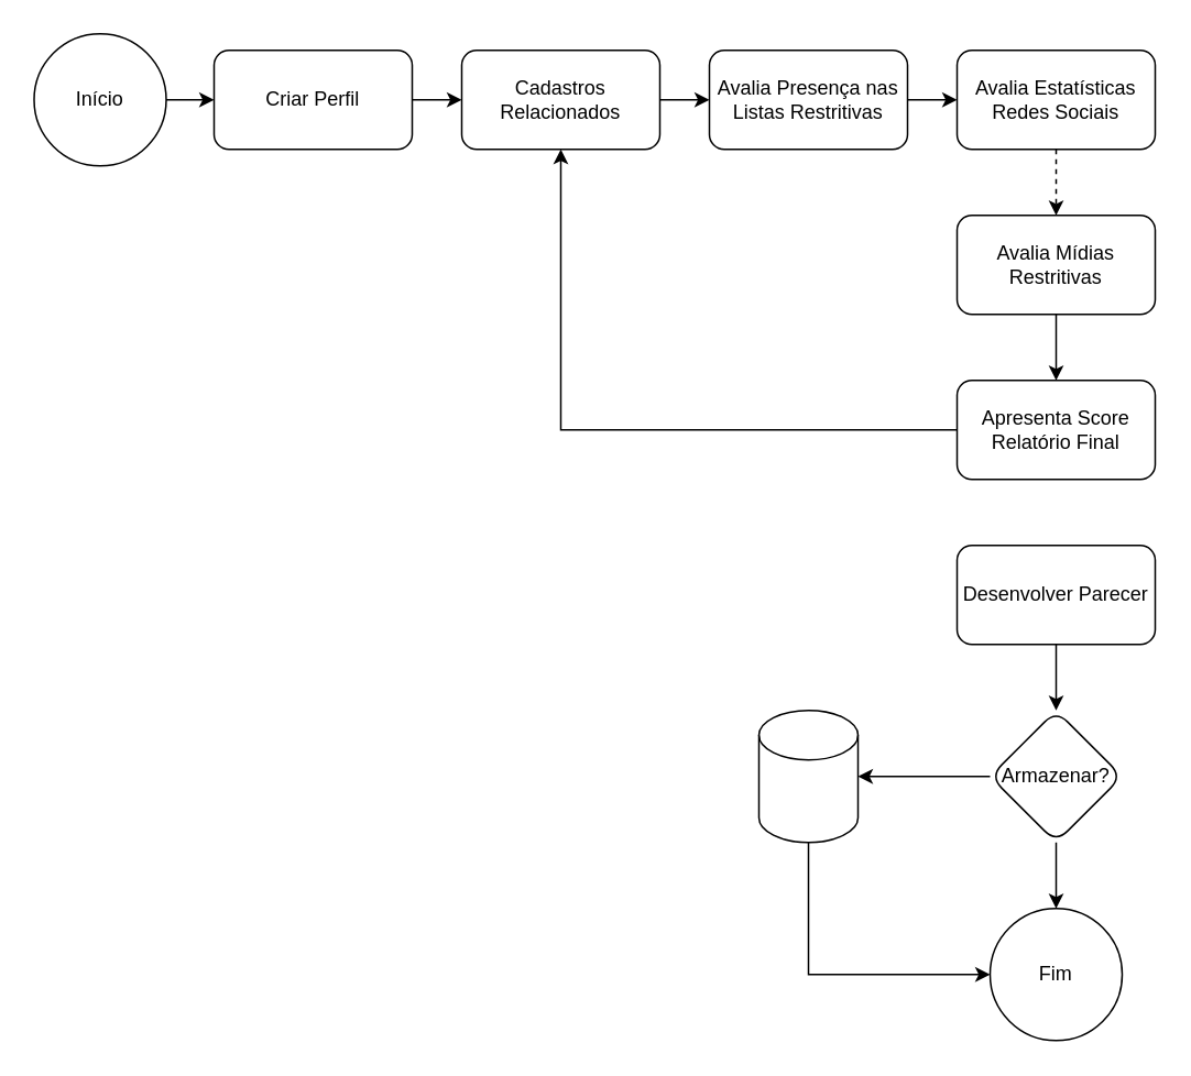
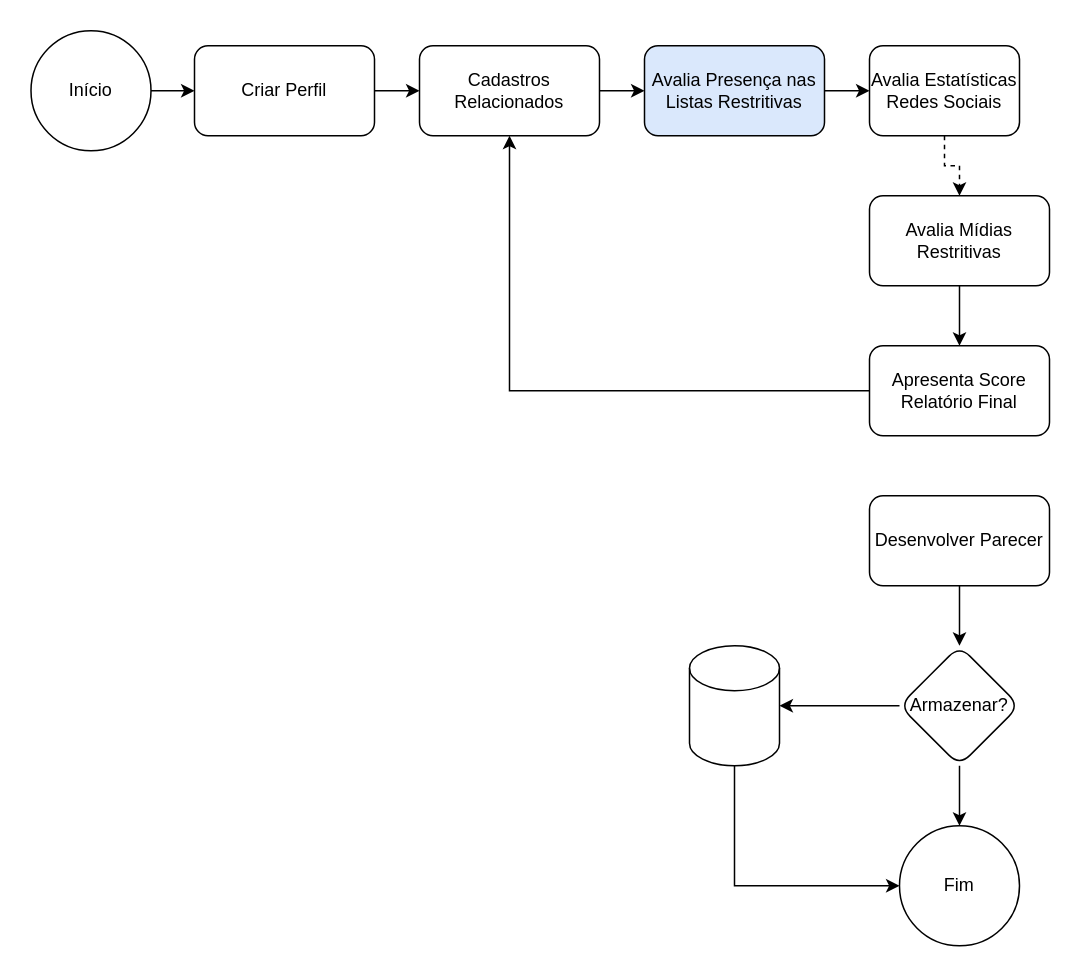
  <mxCell id="0" />
  <mxCell id="1" parent="0" />
  <mxCell id="2" value="" style="edgeStyle=orthogonalEdgeStyle;rounded=0;orthogonalLoop=1;jettySize=auto;html=1;" edge="1" parent="1" source="3" target="5"><mxGeometry relative="1" as="geometry" /></mxCell>
  <mxCell id="3" value="Criar Perfil" style="rounded=1;whiteSpace=wrap;html=1;verticalAlign=middle;" vertex="1" parent="1"><mxGeometry x="129" y="30" width="120" height="60" as="geometry" /></mxCell>
  <mxCell id="4" value="" style="edgeStyle=orthogonalEdgeStyle;rounded=0;orthogonalLoop=1;jettySize=auto;html=1;" edge="1" parent="1" source="5" target="7"><mxGeometry relative="1" as="geometry" /></mxCell>
  <mxCell id="5" value="Cadastros Relacionados" style="rounded=1;whiteSpace=wrap;html=1;verticalAlign=middle;" vertex="1" parent="1"><mxGeometry x="279" y="30" width="120" height="60" as="geometry" /></mxCell>
  <mxCell id="6" value="" style="edgeStyle=orthogonalEdgeStyle;rounded=0;orthogonalLoop=1;jettySize=auto;html=1;" edge="1" parent="1" source="7" target="9"><mxGeometry relative="1" as="geometry" /></mxCell>
- <mxCell id="7" value="Avalia Presença nas Listas Restritivas" style="rounded=1;whiteSpace=wrap;html=1;verticalAlign=middle;" vertex="1" parent="1"><mxGeometry x="429" y="30" width="120" height="60" as="geometry" /></mxCell>
+ <mxCell id="7" value="Avalia Presença nas Listas Restritivas" style="rounded=1;whiteSpace=wrap;html=1;verticalAlign=middle;fillColor=#dae8fc;" vertex="1" parent="1"><mxGeometry x="429" y="30" width="120" height="60" as="geometry" /></mxCell>
  <mxCell id="8" value="" style="edgeStyle=orthogonalEdgeStyle;rounded=0;orthogonalLoop=1;jettySize=auto;html=1;dashed=1;" edge="1" parent="1" source="9" target="11"><mxGeometry relative="1" as="geometry" /></mxCell>
- <mxCell id="9" value="Avalia Estatísticas&lt;br&gt;Redes Sociais" style="whiteSpace=wrap;html=1;rounded=1;" vertex="1" parent="1"><mxGeometry x="579" y="30" width="120" height="60" as="geometry" /></mxCell>
+ <mxCell id="9" value="Avalia Estatísticas&lt;br&gt;Redes Sociais" style="whiteSpace=wrap;html=1;rounded=1;" vertex="1" parent="1"><mxGeometry x="579" y="30" width="100" height="60" as="geometry" /></mxCell>
  <mxCell id="10" value="" style="edgeStyle=orthogonalEdgeStyle;rounded=0;orthogonalLoop=1;jettySize=auto;html=1;" edge="1" parent="1" source="11" target="13"><mxGeometry relative="1" as="geometry" /></mxCell>
  <mxCell id="11" value="Avalia Mídias Restritivas" style="whiteSpace=wrap;html=1;rounded=1;" vertex="1" parent="1"><mxGeometry x="579" y="130" width="120" height="60" as="geometry" /></mxCell>
  <mxCell id="12" value="" style="edgeStyle=orthogonalEdgeStyle;rounded=0;orthogonalLoop=1;jettySize=auto;html=1;" edge="1" parent="1" source="13" target="5"><mxGeometry relative="1" as="geometry" /></mxCell>
  <mxCell id="13" value="Apresenta Score&lt;br&gt;Relatório Final" style="whiteSpace=wrap;html=1;rounded=1;" vertex="1" parent="1"><mxGeometry x="579" y="230" width="120" height="60" as="geometry" /></mxCell>
  <mxCell id="14" value="" style="edgeStyle=orthogonalEdgeStyle;rounded=0;orthogonalLoop=1;jettySize=auto;html=1;" edge="1" parent="1" source="15" target="18"><mxGeometry relative="1" as="geometry" /></mxCell>
  <mxCell id="15" value="Desenvolver Parecer" style="whiteSpace=wrap;html=1;rounded=1;" vertex="1" parent="1"><mxGeometry x="579" y="330" width="120" height="60" as="geometry" /></mxCell>
  <mxCell id="16" style="edgeStyle=orthogonalEdgeStyle;rounded=0;orthogonalLoop=1;jettySize=auto;html=1;exitX=0;exitY=0.5;exitDx=0;exitDy=0;" edge="1" parent="1" source="18" target="20"><mxGeometry relative="1" as="geometry" /></mxCell>
  <mxCell id="17" value="" style="edgeStyle=orthogonalEdgeStyle;rounded=0;orthogonalLoop=1;jettySize=auto;html=1;entryX=0.5;entryY=0;entryDx=0;entryDy=0;" edge="1" parent="1" source="18" target="21"><mxGeometry relative="1" as="geometry"><mxPoint x="639" y="554.5" as="targetPoint" /></mxGeometry></mxCell>
  <mxCell id="18" value="Armazenar?" style="rhombus;whiteSpace=wrap;html=1;rounded=1;" vertex="1" parent="1"><mxGeometry x="599" y="430" width="80" height="80" as="geometry" /></mxCell>
  <mxCell id="19" style="edgeStyle=orthogonalEdgeStyle;rounded=0;orthogonalLoop=1;jettySize=auto;html=1;exitX=0.5;exitY=1;exitDx=0;exitDy=0;exitPerimeter=0;entryX=0;entryY=0.5;entryDx=0;entryDy=0;" edge="1" parent="1" source="20" target="21"><mxGeometry relative="1" as="geometry" /></mxCell>
  <mxCell id="20" value="" style="shape=cylinder3;whiteSpace=wrap;html=1;boundedLbl=1;backgroundOutline=1;size=15;" vertex="1" parent="1"><mxGeometry x="459" y="430" width="60" height="80" as="geometry" /></mxCell>
  <mxCell id="21" value="Fim" style="ellipse;whiteSpace=wrap;html=1;rounded=1;" vertex="1" parent="1"><mxGeometry x="599" y="550" width="80" height="80" as="geometry" /></mxCell>
  <mxCell id="22" style="edgeStyle=orthogonalEdgeStyle;rounded=0;orthogonalLoop=1;jettySize=auto;html=1;exitX=1;exitY=0.5;exitDx=0;exitDy=0;entryX=0;entryY=0.5;entryDx=0;entryDy=0;" edge="1" parent="1" source="23" target="3"><mxGeometry relative="1" as="geometry" /></mxCell>
  <mxCell id="23" value="Início" style="ellipse;whiteSpace=wrap;html=1;rounded=1;" vertex="1" parent="1"><mxGeometry x="20" y="20" width="80" height="80" as="geometry" /></mxCell>
